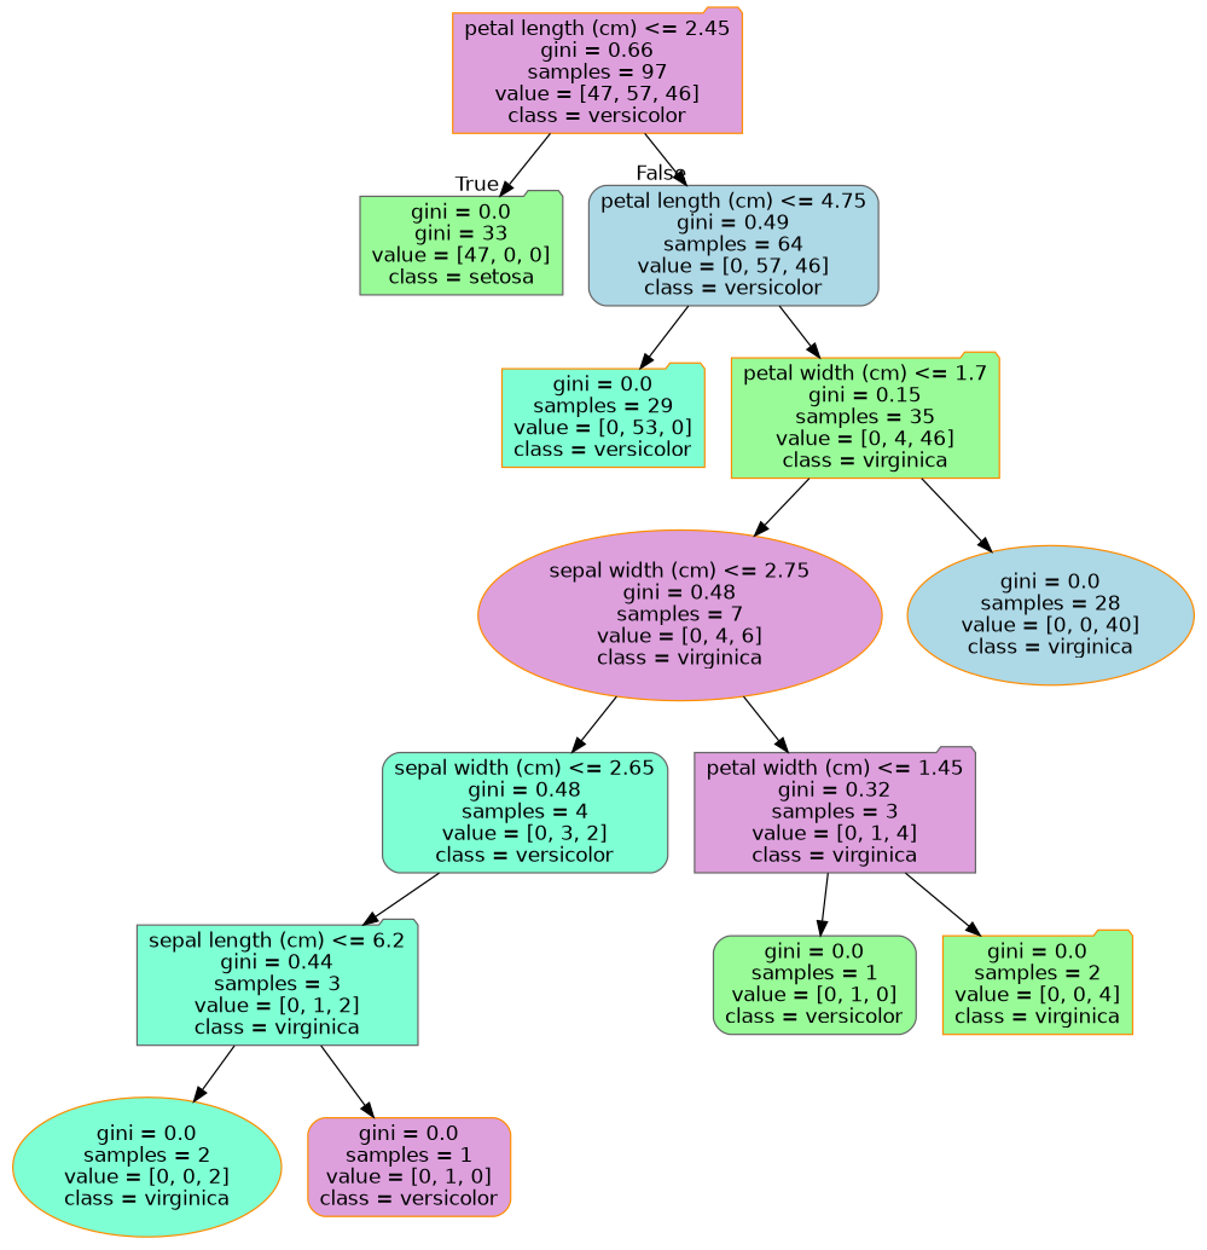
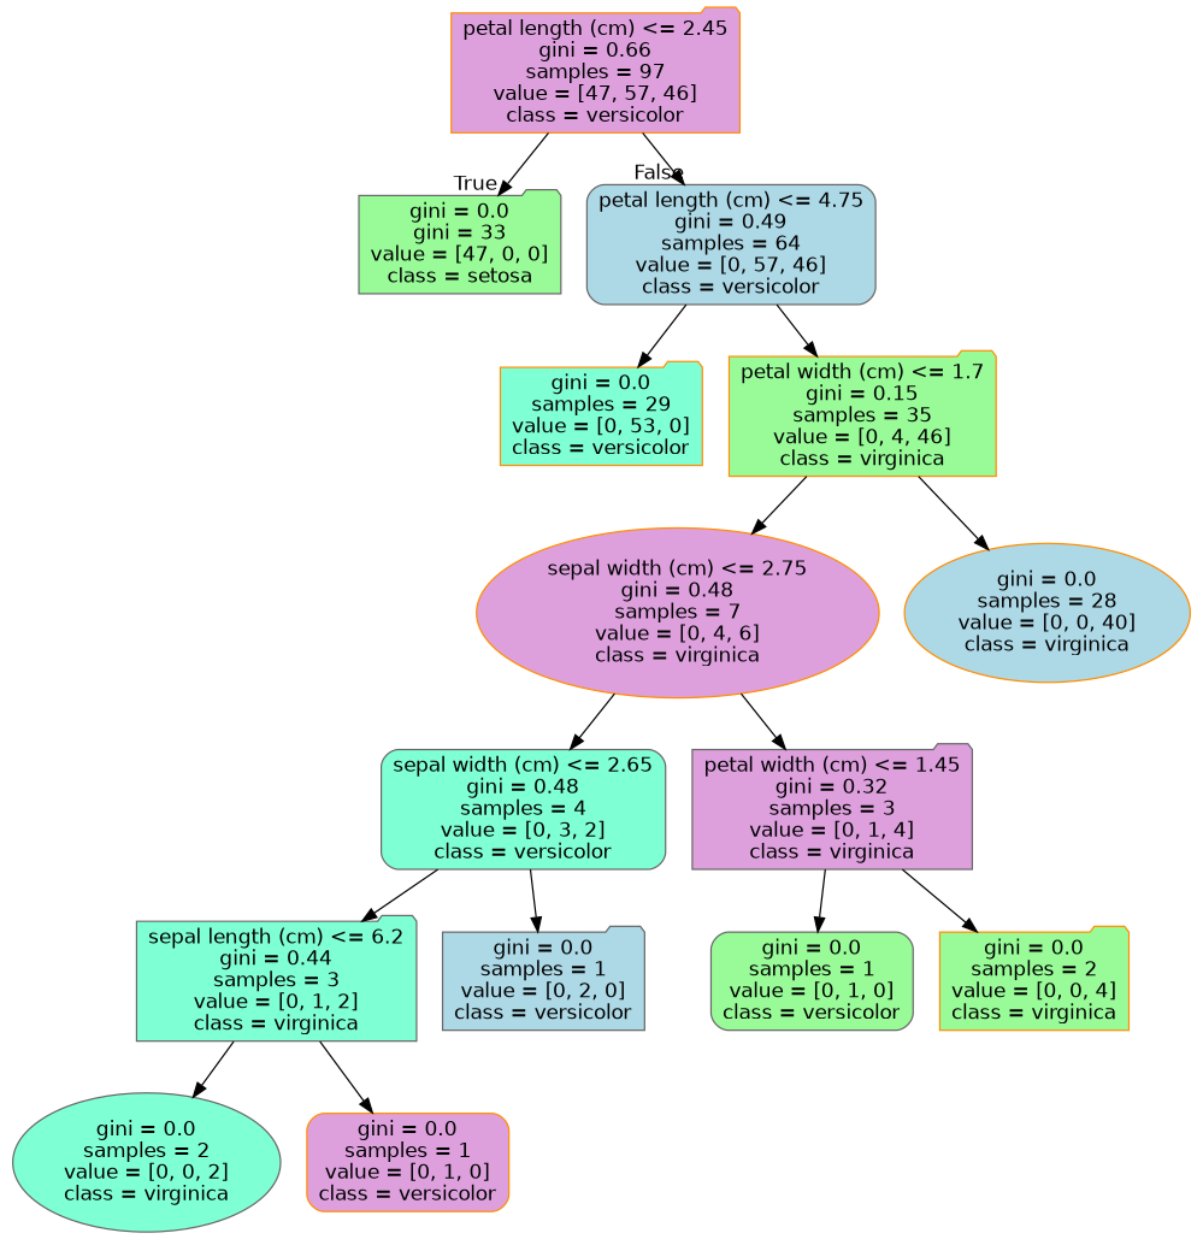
  digraph {
    node [color=darkorange fillcolor=plum fontname=helvetica shape=folder style="filled, rounded"]
    edge [fontname=helvetica]
    n1 [label="petal length (cm) <= 2.45\ngini = 0.66\nsamples = 97\nvalue = [47, 57, 46]\nclass = versicolor"]
    n2 [color=gray40 fillcolor=palegreen label="gini = 0.0\ngini = 33\nvalue = [47, 0, 0]\nclass = setosa"]
    n3 [color=gray40 fillcolor=lightblue label="petal length (cm) <= 4.75\ngini = 0.49\nsamples = 64\nvalue = [0, 57, 46]\nclass = versicolor" shape=box]
    n4 [fillcolor=aquamarine label="gini = 0.0\nsamples = 29\nvalue = [0, 53, 0]\nclass = versicolor"]
    n5 [fillcolor=palegreen label="petal width (cm) <= 1.7\ngini = 0.15\nsamples = 35\nvalue = [0, 4, 46]\nclass = virginica"]
    n6 [label="sepal width (cm) <= 2.75\ngini = 0.48\nsamples = 7\nvalue = [0, 4, 6]\nclass = virginica" shape=ellipse]
    n7 [fillcolor=lightblue label="gini = 0.0\nsamples = 28\nvalue = [0, 0, 40]\nclass = virginica" shape=ellipse]
    n8 [color=gray40 fillcolor=aquamarine label="sepal width (cm) <= 2.65\ngini = 0.48\nsamples = 4\nvalue = [0, 3, 2]\nclass = versicolor" shape=box]
    n9 [color=gray40 label="petal width (cm) <= 1.45\ngini = 0.32\nsamples = 3\nvalue = [0, 1, 4]\nclass = virginica"]
    n10 [color=gray40 fillcolor=aquamarine label="sepal length (cm) <= 6.2\ngini = 0.44\nsamples = 3\nvalue = [0, 1, 2]\nclass = virginica"]
+   n11 [color=gray40 fillcolor=lightblue label="gini = 0.0\nsamples = 1\nvalue = [0, 2, 0]\nclass = versicolor"]
    n12 [color=gray40 fillcolor=palegreen label="gini = 0.0\nsamples = 1\nvalue = [0, 1, 0]\nclass = versicolor" shape=box]
    n13 [fillcolor=palegreen label="gini = 0.0\nsamples = 2\nvalue = [0, 0, 4]\nclass = virginica"]
-   n14 [fillcolor=aquamarine label="gini = 0.0\nsamples = 2\nvalue = [0, 0, 2]\nclass = virginica" shape=ellipse]
+   n14 [color=gray40 fillcolor=aquamarine label="gini = 0.0\nsamples = 2\nvalue = [0, 0, 2]\nclass = virginica" shape=ellipse]
    n15 [label="gini = 0.0\nsamples = 1\nvalue = [0, 1, 0]\nclass = versicolor" shape=box]
    n1 -> n2 [headlabel=True labelangle=45 labeldistance=2.5]
    n1 -> n3 [headlabel=False labelangle=-45 labeldistance=2.5]
    n3 -> n4
    n3 -> n5
    n5 -> n6
    n5 -> n7
    n6 -> n8
    n6 -> n9
    n8 -> n10
+   n8 -> n11
    n9 -> n12
    n9 -> n13
    n10 -> n14
    n10 -> n15
  }
